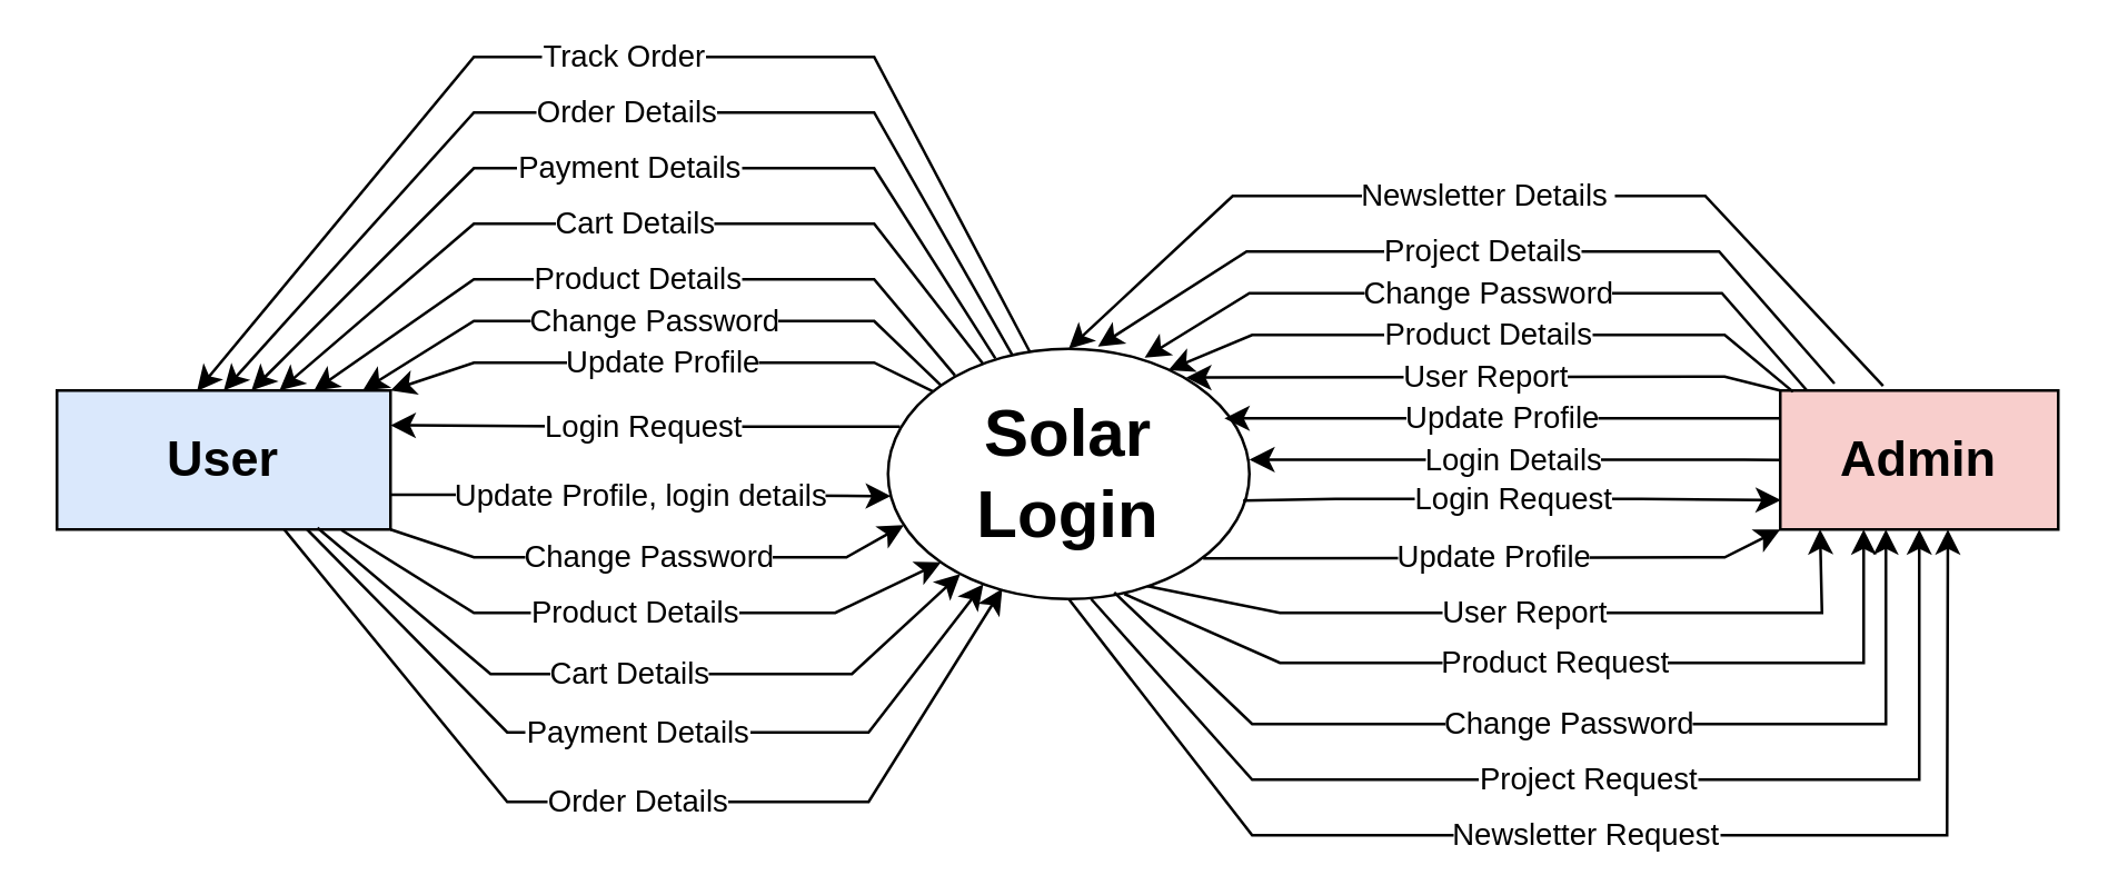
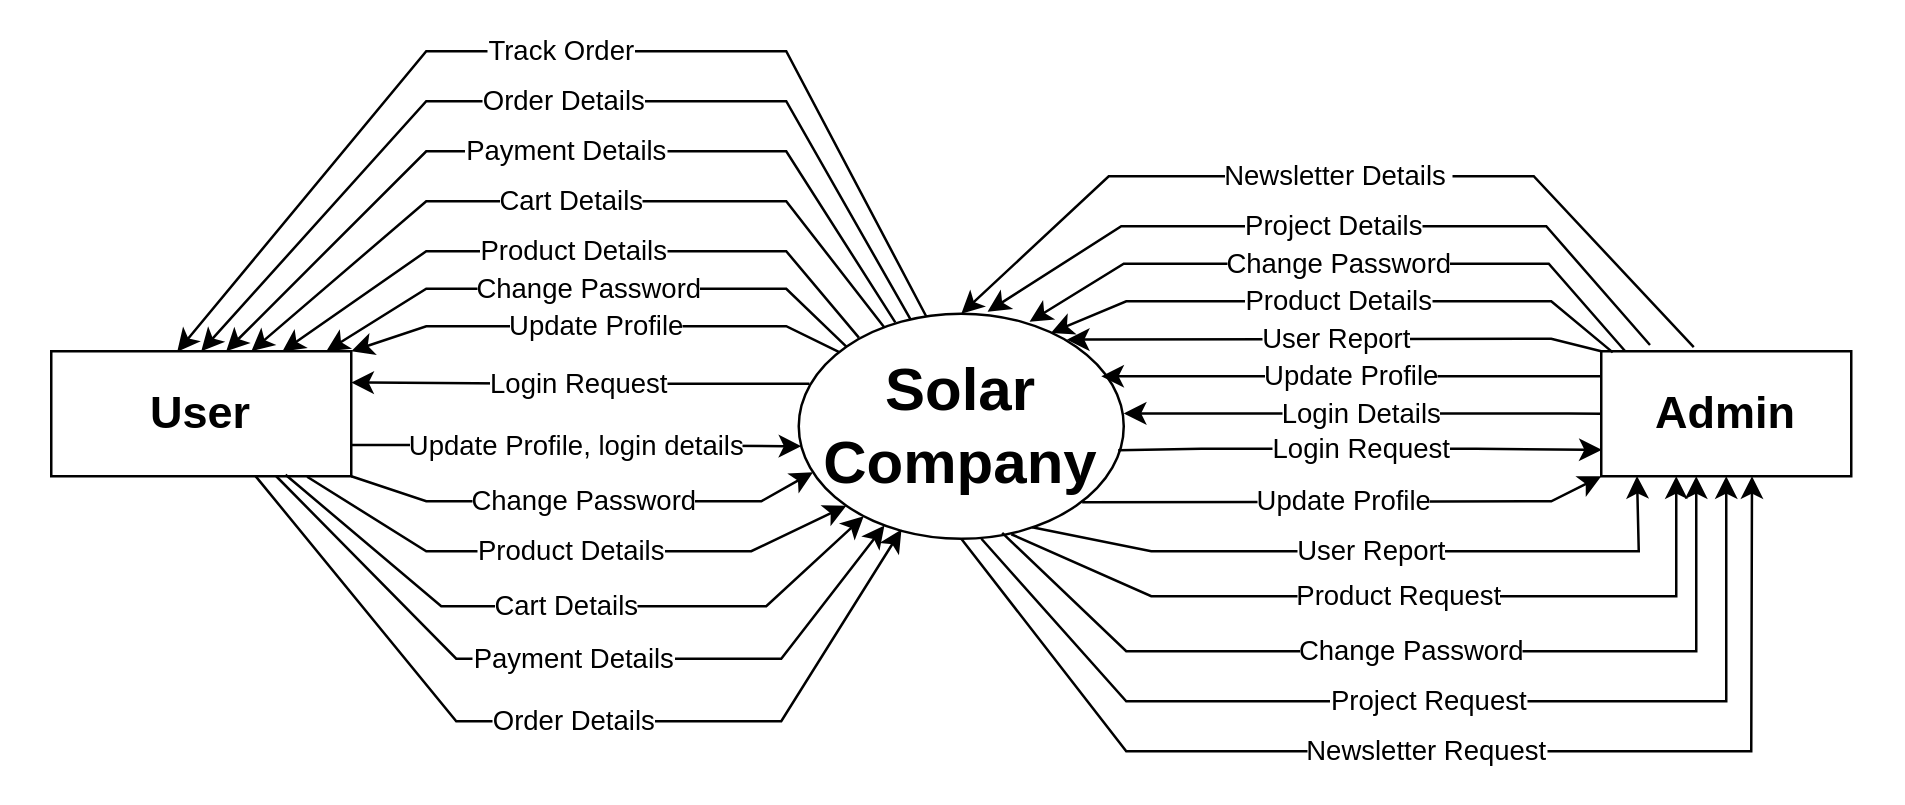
  <mxCell id="0" />
  <mxCell id="1" parent="0" />
- <mxCell id="2" value="&lt;h1&gt;&lt;b&gt;Solar Login&lt;/b&gt;&lt;/h1&gt;" style="ellipse;whiteSpace=wrap;html=1;" parent="1" vertex="1"><mxGeometry x="319" y="125" width="130" height="90" as="geometry" /></mxCell>
- <mxCell id="3" value="&lt;h2&gt;&lt;b&gt;Admin&lt;/b&gt;&lt;/h2&gt;" style="rounded=0;whiteSpace=wrap;html=1;fillColor=#f8cecc;" parent="1" vertex="1"><mxGeometry x="640" y="140" width="100" height="50" as="geometry" /></mxCell>
+ <mxCell id="2" value="&lt;h1&gt;&lt;b&gt;Solar Company&lt;/b&gt;&lt;/h1&gt;" style="ellipse;whiteSpace=wrap;html=1;" parent="1" vertex="1"><mxGeometry x="319" y="125" width="130" height="90" as="geometry" /></mxCell>
+ <mxCell id="3" value="&lt;h2&gt;&lt;b&gt;Admin&lt;/b&gt;&lt;/h2&gt;" style="rounded=0;whiteSpace=wrap;html=1;" parent="1" vertex="1"><mxGeometry x="640" y="140" width="100" height="50" as="geometry" /></mxCell>
  <mxCell id="4" value="Update Profile, login details" style="edgeStyle=orthogonalEdgeStyle;rounded=0;orthogonalLoop=1;jettySize=auto;html=1;exitX=1;exitY=0.75;exitDx=0;exitDy=0;entryX=0.008;entryY=0.589;entryDx=0;entryDy=0;entryPerimeter=0;" edge="1" parent="1" source="6" target="2"><mxGeometry relative="1" as="geometry" /></mxCell>
  <mxCell id="5" value="Login Request" style="edgeStyle=orthogonalEdgeStyle;rounded=0;orthogonalLoop=1;jettySize=auto;html=1;exitX=0.033;exitY=0.311;exitDx=0;exitDy=0;entryX=1;entryY=0.25;entryDx=0;entryDy=0;exitPerimeter=0;" edge="1" parent="1" source="2" target="6"><mxGeometry relative="1" as="geometry"><Array as="points"><mxPoint x="230" y="152" /></Array></mxGeometry></mxCell>
- <mxCell id="6" value="&lt;h2&gt;&lt;b&gt;User&lt;/b&gt;&lt;/h2&gt;" style="rounded=0;whiteSpace=wrap;html=1;fillColor=#dae8fc;" parent="1" vertex="1"><mxGeometry x="20" y="140" width="120" height="50" as="geometry" /></mxCell>
+ <mxCell id="6" value="&lt;h2&gt;&lt;b&gt;User&lt;/b&gt;&lt;/h2&gt;" style="rounded=0;whiteSpace=wrap;html=1;" parent="1" vertex="1"><mxGeometry x="20" y="140" width="120" height="50" as="geometry" /></mxCell>
  <mxCell id="7" value="Login Request" style="endArrow=classic;html=1;rounded=0;entryX=0.002;entryY=0.809;entryDx=0;entryDy=0;entryPerimeter=0;exitX=0.983;exitY=0.607;exitDx=0;exitDy=0;exitPerimeter=0;" parent="1" source="2" edge="1"><mxGeometry width="50" height="50" relative="1" as="geometry"><mxPoint x="450" y="179" as="sourcePoint" /><mxPoint x="640.2" y="179.45" as="targetPoint" /><Array as="points"><mxPoint x="480" y="179" /><mxPoint x="590" y="179" /></Array></mxGeometry></mxCell>
  <mxCell id="8" value="Update Profile" style="endArrow=classic;html=1;rounded=0;exitX=0.872;exitY=0.838;exitDx=0;exitDy=0;exitPerimeter=0;" parent="1" source="2" target="3" edge="1"><mxGeometry width="50" height="50" relative="1" as="geometry"><mxPoint x="430" y="200" as="sourcePoint" /><mxPoint x="410" y="90" as="targetPoint" /><Array as="points"><mxPoint x="620" y="200" /></Array></mxGeometry></mxCell>
  <mxCell id="9" value="User Report" style="endArrow=classic;html=1;rounded=0;entryX=0.143;entryY=0.998;entryDx=0;entryDy=0;entryPerimeter=0;exitX=0.718;exitY=0.949;exitDx=0;exitDy=0;exitPerimeter=0;" parent="1" source="2" target="3" edge="1"><mxGeometry width="50" height="50" relative="1" as="geometry"><mxPoint x="410" y="210" as="sourcePoint" /><mxPoint x="610" y="240" as="targetPoint" /><Array as="points"><mxPoint x="460" y="220" /><mxPoint x="655" y="220" /></Array></mxGeometry></mxCell>
  <mxCell id="10" value="Product Request" style="endArrow=classic;html=1;rounded=0;exitX=0.654;exitY=0.98;exitDx=0;exitDy=0;exitPerimeter=0;" parent="1" source="2" edge="1"><mxGeometry width="50" height="50" relative="1" as="geometry"><mxPoint x="410" y="228" as="sourcePoint" /><mxPoint x="670" y="190" as="targetPoint" /><Array as="points"><mxPoint x="460" y="238" /><mxPoint x="670" y="238" /></Array></mxGeometry></mxCell>
  <mxCell id="11" value="Change Password" style="endArrow=classic;html=1;rounded=0;exitX=0.626;exitY=0.974;exitDx=0;exitDy=0;exitPerimeter=0;" parent="1" source="2" edge="1"><mxGeometry x="-0.002" width="50" height="50" relative="1" as="geometry"><mxPoint x="410" y="234" as="sourcePoint" /><mxPoint x="678" y="190" as="targetPoint" /><Array as="points"><mxPoint x="450" y="260" /><mxPoint x="678" y="260" /></Array><mxPoint as="offset" /></mxGeometry></mxCell>
  <mxCell id="12" value="Update Profile" style="endArrow=classic;html=1;rounded=0;" parent="1" edge="1"><mxGeometry width="50" height="50" relative="1" as="geometry"><mxPoint x="640" y="150" as="sourcePoint" /><mxPoint x="440" y="150" as="targetPoint" /><Array as="points"><mxPoint x="618" y="150" /></Array></mxGeometry></mxCell>
  <mxCell id="13" value="User Report" style="endArrow=classic;html=1;rounded=0;entryX=0.825;entryY=0.115;entryDx=0;entryDy=0;exitX=0;exitY=0;exitDx=0;exitDy=0;entryPerimeter=0;" parent="1" source="3" target="2" edge="1"><mxGeometry width="50" height="50" relative="1" as="geometry"><mxPoint x="648" y="125" as="sourcePoint" /><mxPoint x="430" y="135" as="targetPoint" /><Array as="points"><mxPoint x="620" y="135" /></Array></mxGeometry></mxCell>
  <mxCell id="14" value="Login Details" style="endArrow=classic;html=1;rounded=0;exitX=0;exitY=0.5;exitDx=0;exitDy=0;" parent="1" source="3" edge="1"><mxGeometry width="50" height="50" relative="1" as="geometry"><mxPoint x="649" y="164.86" as="sourcePoint" /><mxPoint x="449" y="164.86" as="targetPoint" /><Array as="points"><mxPoint x="627" y="164.86" /></Array></mxGeometry></mxCell>
  <mxCell id="15" value="Product Details" style="endArrow=classic;html=1;rounded=0;exitX=0.046;exitY=0.009;exitDx=0;exitDy=0;exitPerimeter=0;entryX=0.776;entryY=0.085;entryDx=0;entryDy=0;entryPerimeter=0;" parent="1" source="3" target="2" edge="1"><mxGeometry width="50" height="50" relative="1" as="geometry"><mxPoint x="650" y="125" as="sourcePoint" /><mxPoint x="410" y="120" as="targetPoint" /><Array as="points"><mxPoint x="620" y="120" /><mxPoint x="450" y="120" /></Array></mxGeometry></mxCell>
  <mxCell id="16" value="Change Password" style="endArrow=classic;html=1;rounded=0;exitX=0.106;exitY=0;exitDx=0;exitDy=0;exitPerimeter=0;entryX=0.71;entryY=0.036;entryDx=0;entryDy=0;entryPerimeter=0;" parent="1" target="2" edge="1"><mxGeometry width="50" height="50" relative="1" as="geometry"><mxPoint x="649.6" y="140" as="sourcePoint" /><mxPoint x="415.11" y="126.89" as="targetPoint" /><Array as="points"><mxPoint x="619" y="105" /><mxPoint x="449" y="105" /></Array></mxGeometry></mxCell>
  <mxCell id="17" value="Update Profile" style="endArrow=classic;html=1;rounded=0;entryX=1;entryY=0;entryDx=0;entryDy=0;exitX=0.123;exitY=0.169;exitDx=0;exitDy=0;exitPerimeter=0;" edge="1" parent="1" source="2" target="6"><mxGeometry width="50" height="50" relative="1" as="geometry"><mxPoint x="334" y="140" as="sourcePoint" /><mxPoint x="120" y="135" as="targetPoint" /><Array as="points"><mxPoint x="314" y="130" /><mxPoint x="170" y="130" /></Array></mxGeometry></mxCell>
  <mxCell id="18" value="Change Password" style="endArrow=classic;html=1;rounded=0;entryX=0.044;entryY=0.704;entryDx=0;entryDy=0;exitX=1;exitY=1;exitDx=0;exitDy=0;entryPerimeter=0;" edge="1" parent="1" source="6" target="2"><mxGeometry width="50" height="50" relative="1" as="geometry"><mxPoint x="130" y="205" as="sourcePoint" /><mxPoint x="324" y="205" as="targetPoint" /><Array as="points"><mxPoint x="170" y="200" /><mxPoint x="304" y="200" /></Array></mxGeometry></mxCell>
  <mxCell id="19" value="Product Details" style="endArrow=classic;html=1;rounded=0;exitX=0.853;exitY=1.004;exitDx=0;exitDy=0;exitPerimeter=0;entryX=0;entryY=1;entryDx=0;entryDy=0;" edge="1" parent="1" source="6" target="2"><mxGeometry width="50" height="50" relative="1" as="geometry"><mxPoint x="190" y="270" as="sourcePoint" /><mxPoint x="240" y="220" as="targetPoint" /><Array as="points"><mxPoint x="170" y="220" /><mxPoint x="190" y="220" /><mxPoint x="240" y="220" /><mxPoint x="300" y="220" /></Array></mxGeometry></mxCell>
  <mxCell id="20" value="Cart Details" style="endArrow=classic;html=1;rounded=0;exitX=0.781;exitY=0.988;exitDx=0;exitDy=0;exitPerimeter=0;" edge="1" parent="1" source="6" target="2"><mxGeometry width="50" height="50" relative="1" as="geometry"><mxPoint x="130" y="215" as="sourcePoint" /><mxPoint x="344" y="224" as="targetPoint" /><Array as="points"><mxPoint x="176" y="242" /><mxPoint x="196" y="242" /><mxPoint x="246" y="242" /><mxPoint x="306" y="242" /></Array></mxGeometry></mxCell>
  <mxCell id="21" value="Payment Details" style="endArrow=classic;html=1;rounded=0;" edge="1" parent="1" target="2"><mxGeometry width="50" height="50" relative="1" as="geometry"><mxPoint x="110" y="190" as="sourcePoint" /><mxPoint x="351" y="227" as="targetPoint" /><Array as="points"><mxPoint x="182" y="263" /><mxPoint x="202" y="263" /><mxPoint x="252" y="263" /><mxPoint x="312" y="263" /></Array></mxGeometry></mxCell>
  <mxCell id="22" value="Order Details" style="endArrow=classic;html=1;rounded=0;entryX=0.316;entryY=0.959;entryDx=0;entryDy=0;entryPerimeter=0;exitX=0.681;exitY=0.999;exitDx=0;exitDy=0;exitPerimeter=0;" edge="1" parent="1" source="6" target="2"><mxGeometry width="50" height="50" relative="1" as="geometry"><mxPoint x="110" y="215" as="sourcePoint" /><mxPoint x="353" y="235" as="targetPoint" /><Array as="points"><mxPoint x="182" y="288" /><mxPoint x="202" y="288" /><mxPoint x="252" y="288" /><mxPoint x="312" y="288" /></Array></mxGeometry></mxCell>
  <mxCell id="23" value="Change Password" style="endArrow=classic;html=1;rounded=0;entryX=0.917;entryY=0;entryDx=0;entryDy=0;exitX=0;exitY=0;exitDx=0;exitDy=0;entryPerimeter=0;" edge="1" parent="1" source="2" target="6"><mxGeometry width="50" height="50" relative="1" as="geometry"><mxPoint x="334" y="125" as="sourcePoint" /><mxPoint x="140" y="125" as="targetPoint" /><Array as="points"><mxPoint x="314" y="115" /><mxPoint x="170" y="115" /></Array></mxGeometry></mxCell>
  <mxCell id="24" value="Product Details" style="endArrow=classic;html=1;rounded=0;entryX=0.77;entryY=0.003;entryDx=0;entryDy=0;exitX=0.185;exitY=0.106;exitDx=0;exitDy=0;entryPerimeter=0;exitPerimeter=0;" edge="1" parent="1" source="2" target="6"><mxGeometry width="50" height="50" relative="1" as="geometry"><mxPoint x="338" y="123" as="sourcePoint" /><mxPoint x="130" y="125" as="targetPoint" /><Array as="points"><mxPoint x="314" y="100" /><mxPoint x="170" y="100" /></Array></mxGeometry></mxCell>
  <mxCell id="25" value="Cart Details" style="endArrow=classic;html=1;rounded=0;entryX=0.667;entryY=0;entryDx=0;entryDy=0;entryPerimeter=0;" edge="1" parent="1" source="2" target="6"><mxGeometry width="50" height="50" relative="1" as="geometry"><mxPoint x="338" y="103" as="sourcePoint" /><mxPoint x="130" y="105" as="targetPoint" /><Array as="points"><mxPoint x="314" y="80" /><mxPoint x="170" y="80" /></Array></mxGeometry></mxCell>
  <mxCell id="26" value="Payment Details" style="endArrow=classic;html=1;rounded=0;entryX=0.583;entryY=0;entryDx=0;entryDy=0;entryPerimeter=0;exitX=0.297;exitY=0.038;exitDx=0;exitDy=0;exitPerimeter=0;" edge="1" parent="1" source="2" target="6"><mxGeometry width="50" height="50" relative="1" as="geometry"><mxPoint x="353" y="110" as="sourcePoint" /><mxPoint x="100" y="120" as="targetPoint" /><Array as="points"><mxPoint x="314" y="60" /><mxPoint x="170" y="60" /></Array></mxGeometry></mxCell>
  <mxCell id="27" value="Order Details" style="endArrow=classic;html=1;rounded=0;entryX=0.5;entryY=0;entryDx=0;entryDy=0;fontStyle=0;exitX=0.344;exitY=0.025;exitDx=0;exitDy=0;exitPerimeter=0;" edge="1" parent="1" source="2" target="6"><mxGeometry width="50" height="50" relative="1" as="geometry"><mxPoint x="353" y="90" as="sourcePoint" /><mxPoint x="100" y="100" as="targetPoint" /><Array as="points"><mxPoint x="314" y="40" /><mxPoint x="170" y="40" /></Array></mxGeometry></mxCell>
  <mxCell id="28" value="Track Order" style="endArrow=classic;html=1;rounded=0;entryX=0.42;entryY=0.004;entryDx=0;entryDy=0;entryPerimeter=0;exitX=0.392;exitY=0.011;exitDx=0;exitDy=0;exitPerimeter=0;" edge="1" parent="1" source="2" target="6"><mxGeometry width="50" height="50" relative="1" as="geometry"><mxPoint x="353" y="70" as="sourcePoint" /><mxPoint x="100" y="80" as="targetPoint" /><Array as="points"><mxPoint x="314" y="20" /><mxPoint x="170" y="20" /></Array></mxGeometry></mxCell>
  <mxCell id="29" value="Project Details" style="endArrow=classic;html=1;rounded=0;exitX=0.195;exitY=-0.05;exitDx=0;exitDy=0;exitPerimeter=0;entryX=0.581;entryY=-0.009;entryDx=0;entryDy=0;entryPerimeter=0;" edge="1" parent="1" source="3" target="2"><mxGeometry width="50" height="50" relative="1" as="geometry"><mxPoint x="648.6" y="125" as="sourcePoint" /><mxPoint x="410" y="113" as="targetPoint" /><Array as="points"><mxPoint x="618" y="90" /><mxPoint x="448" y="90" /></Array></mxGeometry></mxCell>
  <mxCell id="30" value="Project Request" style="endArrow=classic;html=1;rounded=0;exitX=0.562;exitY=1;exitDx=0;exitDy=0;exitPerimeter=0;entryX=0.5;entryY=1;entryDx=0;entryDy=0;" edge="1" parent="1" source="2" target="3"><mxGeometry x="-0.002" width="50" height="50" relative="1" as="geometry"><mxPoint x="400" y="233" as="sourcePoint" /><mxPoint x="678" y="210" as="targetPoint" /><Array as="points"><mxPoint x="450" y="280" /><mxPoint x="690" y="280" /></Array><mxPoint as="offset" /></mxGeometry></mxCell>
  <mxCell id="31" value="Newsletter Details&amp;nbsp;" style="endArrow=classic;html=1;rounded=0;exitX=0.37;exitY=-0.033;exitDx=0;exitDy=0;exitPerimeter=0;entryX=0.5;entryY=0;entryDx=0;entryDy=0;" edge="1" parent="1" source="3" target="2"><mxGeometry width="50" height="50" relative="1" as="geometry"><mxPoint x="655" y="118" as="sourcePoint" /><mxPoint x="390" y="104" as="targetPoint" /><Array as="points"><mxPoint x="613" y="70" /><mxPoint x="443" y="70" /></Array></mxGeometry></mxCell>
  <mxCell id="32" value="Newsletter Request" style="endArrow=classic;html=1;rounded=0;exitX=0.5;exitY=1;exitDx=0;exitDy=0;entryX=0.603;entryY=1;entryDx=0;entryDy=0;entryPerimeter=0;" edge="1" parent="1" source="2" target="3"><mxGeometry x="-0.026" width="50" height="50" relative="1" as="geometry"><mxPoint x="400" y="235" as="sourcePoint" /><mxPoint x="698" y="210" as="targetPoint" /><Array as="points"><mxPoint x="450" y="300" /><mxPoint x="700" y="300" /></Array><mxPoint as="offset" /></mxGeometry></mxCell>
